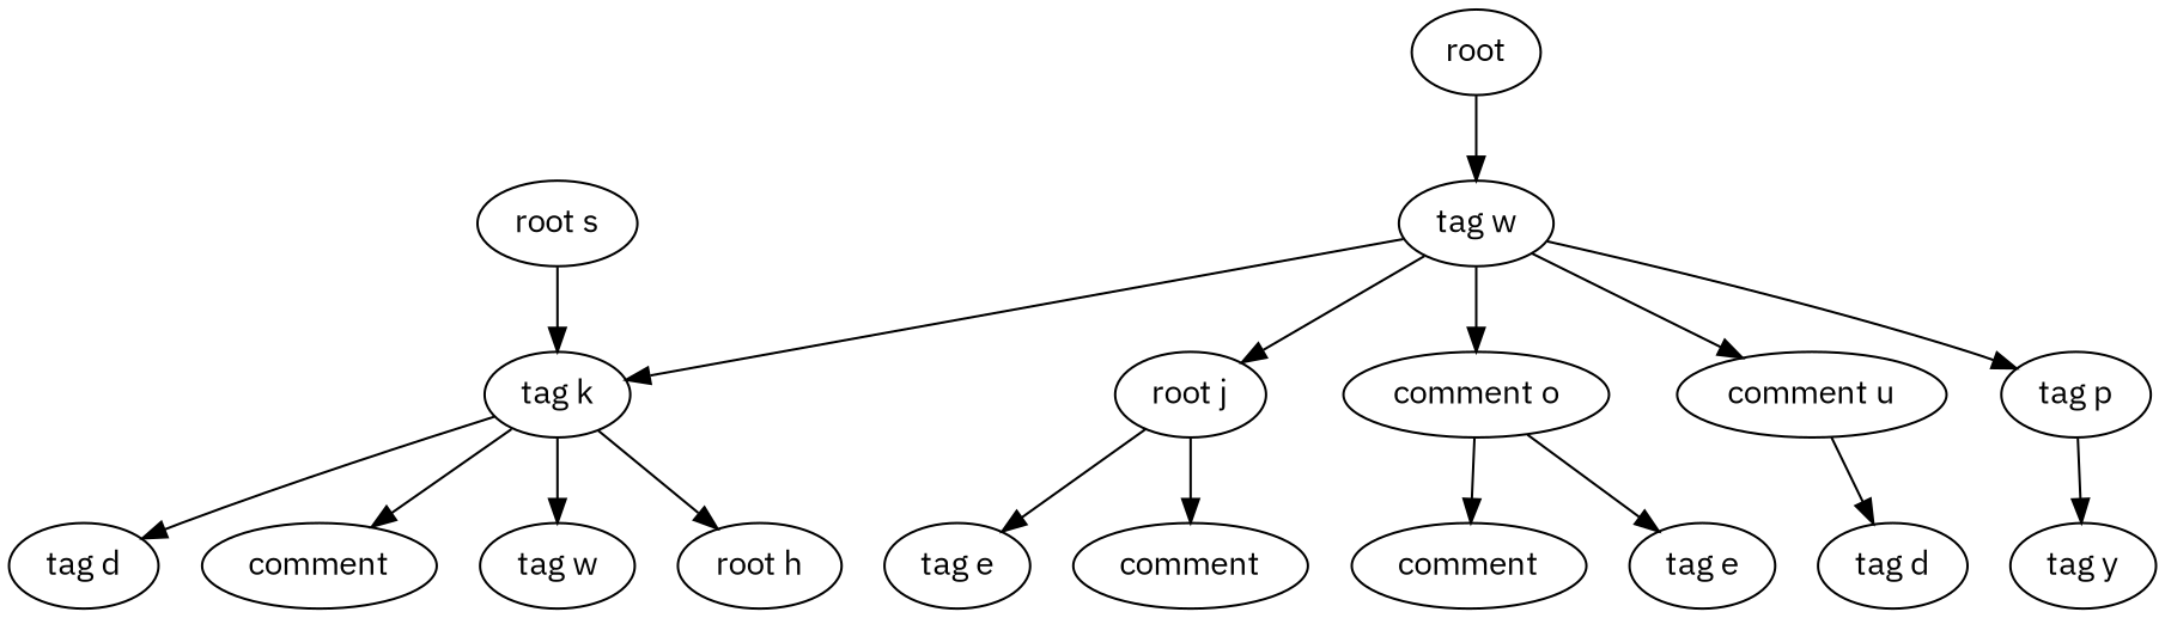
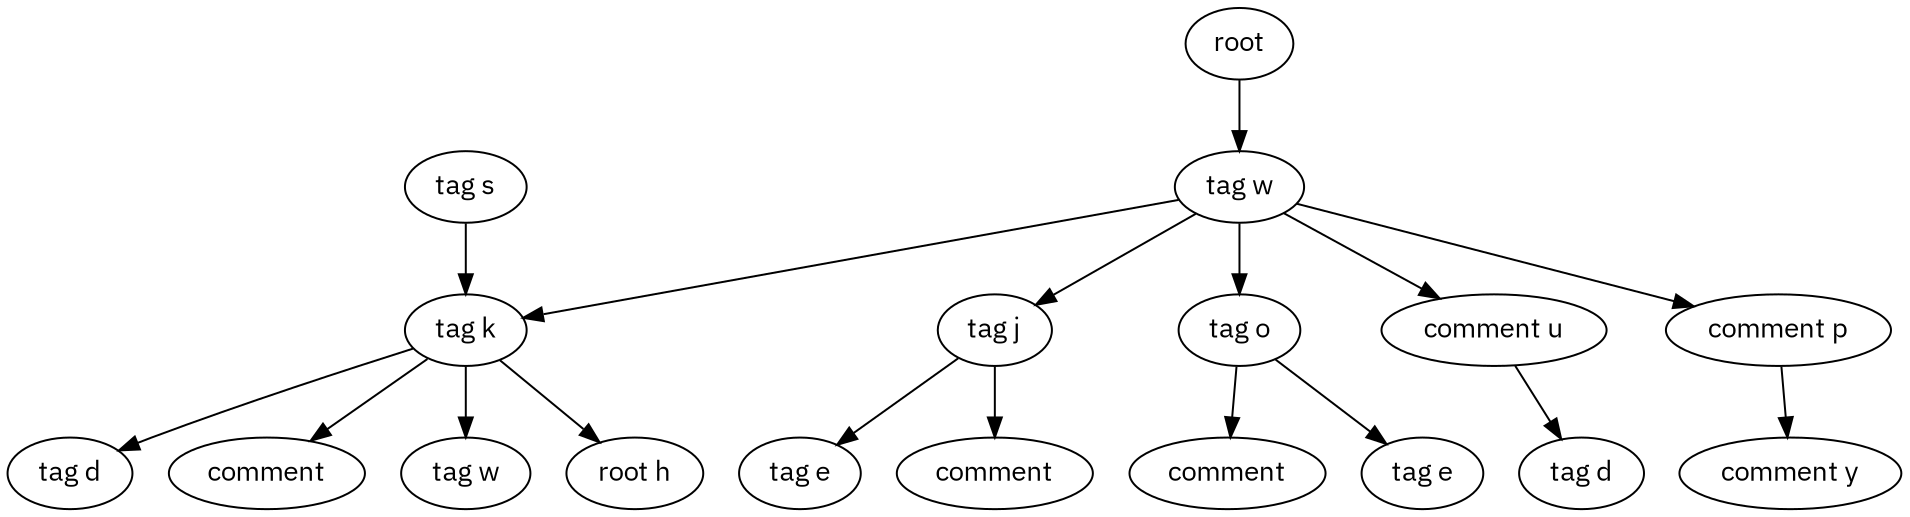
  digraph {
    fontname="IBM Plex Sans"
    node [fontname="IBM Plex Sans"]
    edge [fontname="IBM Plex Sans"]
    n1 [label=root]
    n2 [label="tag w"]
    n3 [label="tag k"]
-   n4 [label="root j"]
-   n5 [label="comment o"]
+   n4 [label="tag j"]
+   n5 [label="tag o"]
    n6 [label="comment u"]
-   n7 [label="tag p"]
+   n7 [label="comment p"]
    n8 [label="tag d"]
    n9 [label=comment]
    n10 [label="tag w"]
    n11 [label="root h"]
    n12 [label="tag e"]
    n13 [label=comment]
    n14 [label=comment]
    n15 [label="tag e"]
    n16 [label="tag d"]
-   n17 [label="tag y"]
-   n18 [label="root s"]
+   n17 [label="comment y"]
+   n18 [label="tag s"]
    n1 -> n2
    n2 -> n3
    n2 -> n4
    n2 -> n5
    n2 -> n6
    n2 -> n7
    n3 -> n8
    n3 -> n9
    n3 -> n10
    n3 -> n11
    n4 -> n12
    n4 -> n13
    n5 -> n14
    n5 -> n15
    n6 -> n16
    n7 -> n17
    n18 -> n3
  }
